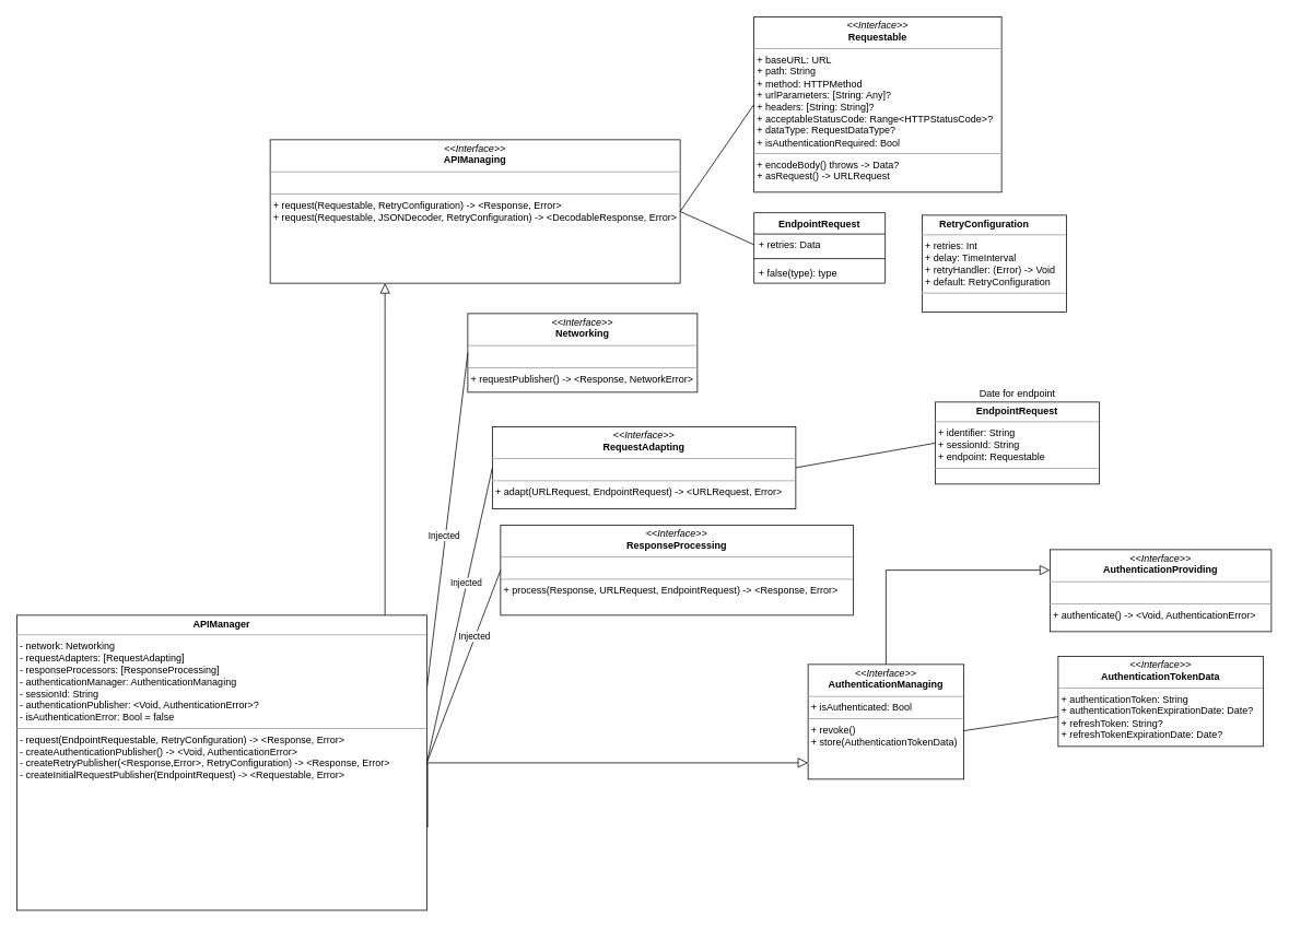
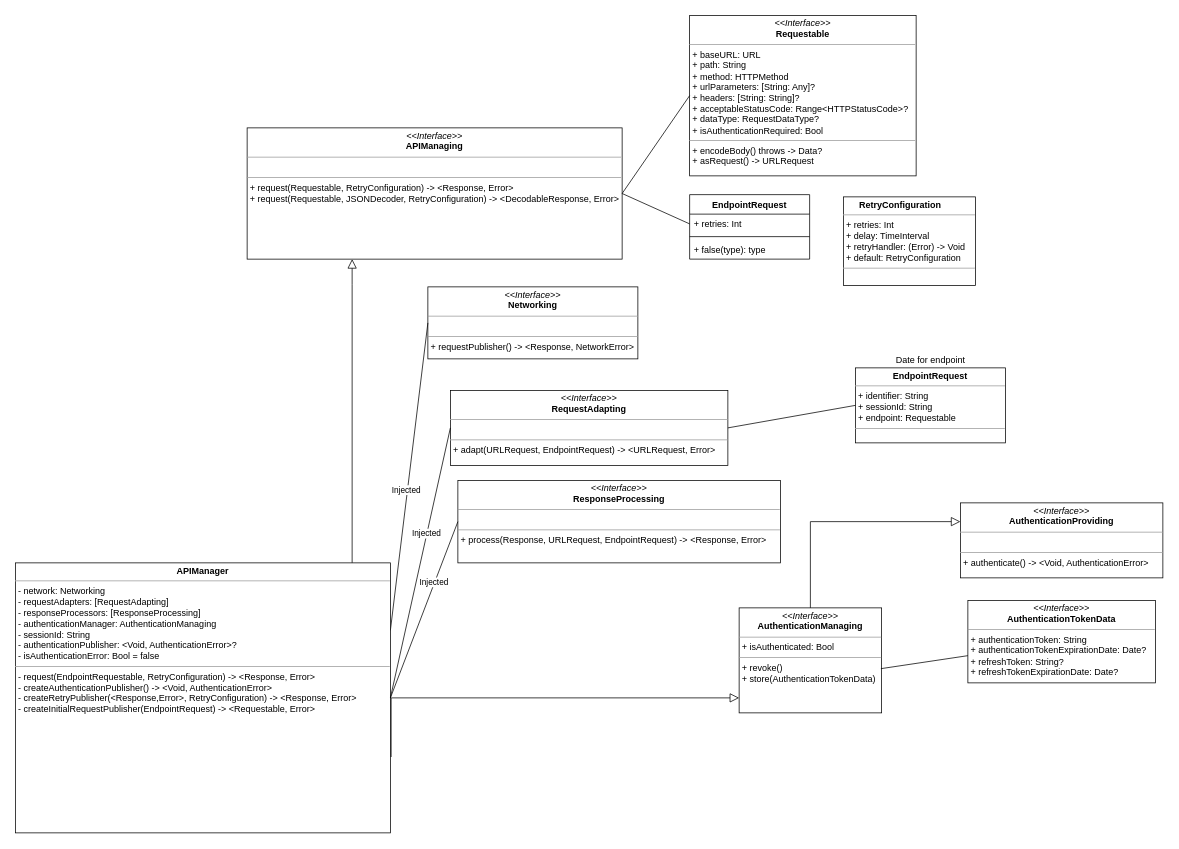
  <mxCell id="0" />
  <mxCell id="1" parent="0" />
  <mxCell id="2" value="" style="endArrow=block;endSize=10;endFill=0;shadow=0;strokeWidth=1;rounded=0;edgeStyle=elbowEdgeStyle;elbow=vertical;" edge="1" parent="1" source="21" target="7"><mxGeometry width="160" relative="1" as="geometry"><mxPoint x="629" y="471" as="sourcePoint" /><mxPoint x="519" y="369" as="targetPoint" /><Array as="points"><mxPoint x="469" y="379" /></Array></mxGeometry></mxCell>
  <mxCell id="3" value="EndpointRequest" style="swimlane;fontStyle=1;align=center;verticalAlign=top;childLayout=stackLayout;horizontal=1;startSize=26;horizontalStack=0;resizeParent=1;resizeParentMax=0;resizeLast=0;collapsible=1;marginBottom=0;" vertex="1" parent="1"><mxGeometry x="919" y="259" width="160" height="86" as="geometry" /></mxCell>
- <mxCell id="4" value="+ retries: Data&#10;" style="text;strokeColor=none;fillColor=none;align=left;verticalAlign=top;spacingLeft=4;spacingRight=4;overflow=hidden;rotatable=0;points=[[0,0.5],[1,0.5]];portConstraint=eastwest;" vertex="1" parent="3"><mxGeometry y="26" width="160" height="26" as="geometry" /></mxCell>
+ <mxCell id="4" value="+ retries: Int&#10;" style="text;strokeColor=none;fillColor=none;align=left;verticalAlign=top;spacingLeft=4;spacingRight=4;overflow=hidden;rotatable=0;points=[[0,0.5],[1,0.5]];portConstraint=eastwest;" vertex="1" parent="3"><mxGeometry y="26" width="160" height="26" as="geometry" /></mxCell>
  <mxCell id="5" value="" style="line;strokeWidth=1;fillColor=none;align=left;verticalAlign=middle;spacingTop=-1;spacingLeft=3;spacingRight=3;rotatable=0;labelPosition=right;points=[];portConstraint=eastwest;" vertex="1" parent="3"><mxGeometry y="52" width="160" height="8" as="geometry" /></mxCell>
  <mxCell id="6" value="+ false(type): type" style="text;strokeColor=none;fillColor=none;align=left;verticalAlign=top;spacingLeft=4;spacingRight=4;overflow=hidden;rotatable=0;points=[[0,0.5],[1,0.5]];portConstraint=eastwest;" vertex="1" parent="3"><mxGeometry y="60" width="160" height="26" as="geometry" /></mxCell>
  <mxCell id="7" value="&lt;p style=&quot;margin: 0px ; margin-top: 4px ; text-align: center&quot;&gt;&lt;i&gt;&amp;lt;&amp;lt;Interface&amp;gt;&amp;gt;&lt;/i&gt;&lt;br&gt;&lt;b&gt;APIManaging&lt;/b&gt;&lt;/p&gt;&lt;hr size=&quot;1&quot;&gt;&lt;p style=&quot;margin: 0px ; margin-left: 4px&quot;&gt;&lt;br&gt;&lt;/p&gt;&lt;hr size=&quot;1&quot;&gt;&lt;p style=&quot;margin: 0px ; margin-left: 4px&quot;&gt;+ request(Requestable, RetryConfiguration) -&amp;gt; &amp;lt;Response, Error&amp;gt;&lt;br&gt;&lt;/p&gt;&lt;p style=&quot;margin: 0px ; margin-left: 4px&quot;&gt;+ request(Requestable, JSONDecoder, RetryConfiguration) -&amp;gt; &amp;lt;DecodableResponse, Error&amp;gt;&lt;/p&gt;" style="verticalAlign=top;align=left;overflow=fill;fontSize=12;fontFamily=Helvetica;html=1;" vertex="1" parent="1"><mxGeometry x="329" y="170" width="500" height="175" as="geometry" /></mxCell>
  <mxCell id="8" value="&lt;p style=&quot;margin: 0px ; margin-top: 4px ; text-align: center&quot;&gt;&lt;i&gt;&amp;lt;&amp;lt;Interface&amp;gt;&amp;gt;&lt;/i&gt;&lt;br&gt;&lt;b&gt;AuthenticationManaging&lt;/b&gt;&lt;br&gt;&lt;/p&gt;&lt;hr size=&quot;1&quot;&gt;&lt;p style=&quot;margin: 0px ; margin-left: 4px&quot;&gt;+&amp;nbsp;isAuthenticated: Bool&lt;br&gt;&lt;/p&gt;&lt;hr size=&quot;1&quot;&gt;&lt;p style=&quot;margin: 0px ; margin-left: 4px&quot;&gt;+ revoke()&lt;br&gt;+ store(AuthenticationTokenData)&lt;/p&gt;" style="verticalAlign=top;align=left;overflow=fill;fontSize=12;fontFamily=Helvetica;html=1;" vertex="1" parent="1"><mxGeometry x="985" y="810" width="190" height="140" as="geometry" /></mxCell>
  <mxCell id="9" value="&lt;p style=&quot;margin: 0px ; margin-top: 4px ; text-align: center&quot;&gt;&lt;i&gt;&amp;lt;&amp;lt;Interface&amp;gt;&amp;gt;&lt;/i&gt;&lt;br&gt;&lt;b&gt;AuthenticationTokenData&lt;/b&gt;&lt;/p&gt;&lt;hr size=&quot;1&quot;&gt;&lt;p style=&quot;margin: 0px ; margin-left: 4px&quot;&gt;+&amp;nbsp;&lt;span&gt;authenticationToken: String&lt;/span&gt;&lt;/p&gt;&lt;p style=&quot;margin: 0px ; margin-left: 4px&quot;&gt;&lt;span&gt;+ authenticationTokenExpirationDate: Date?&lt;/span&gt;&lt;/p&gt;&lt;p style=&quot;margin: 0px ; margin-left: 4px&quot;&gt;+ refreshToken: String?&lt;/p&gt;&lt;p style=&quot;margin: 0px ; margin-left: 4px&quot;&gt;+ refreshTokenExpirationDate: Date?&lt;/p&gt;" style="verticalAlign=top;align=left;overflow=fill;fontSize=12;fontFamily=Helvetica;html=1;" vertex="1" parent="1"><mxGeometry x="1290" y="800" width="250" height="110" as="geometry" /></mxCell>
  <mxCell id="10" value="&lt;p style=&quot;margin: 0px ; margin-top: 4px ; text-align: center&quot;&gt;&lt;i&gt;&amp;lt;&amp;lt;Interface&amp;gt;&amp;gt;&lt;/i&gt;&lt;br&gt;&lt;b&gt;AuthenticationProviding&lt;/b&gt;&lt;/p&gt;&lt;hr size=&quot;1&quot;&gt;&lt;p style=&quot;margin: 0px ; margin-left: 4px&quot;&gt;&lt;br&gt;&lt;/p&gt;&lt;hr size=&quot;1&quot;&gt;&lt;p style=&quot;margin: 0px ; margin-left: 4px&quot;&gt;+ authenticate() -&amp;gt; &amp;lt;Void, AuthenticationError&amp;gt;&lt;br&gt;&lt;/p&gt;" style="verticalAlign=top;align=left;overflow=fill;fontSize=12;fontFamily=Helvetica;html=1;" vertex="1" parent="1"><mxGeometry x="1280" y="670" width="270" height="100" as="geometry" /></mxCell>
  <mxCell id="11" value="&lt;p style=&quot;margin: 0px ; margin-top: 4px ; text-align: center&quot;&gt;&lt;i&gt;&amp;lt;&amp;lt;Interface&amp;gt;&amp;gt;&lt;/i&gt;&lt;br&gt;&lt;b&gt;Requestable&lt;/b&gt;&lt;/p&gt;&lt;hr size=&quot;1&quot;&gt;&lt;p style=&quot;margin: 0px ; margin-left: 4px&quot;&gt;+ baseURL: URL&lt;br&gt;+ path: String&lt;/p&gt;&lt;p style=&quot;margin: 0px ; margin-left: 4px&quot;&gt;+ method: HTTPMethod&lt;br&gt;+ urlParameters: [String: Any]?&lt;/p&gt;&lt;p style=&quot;margin: 0px ; margin-left: 4px&quot;&gt;+ headers: [String: String]?&lt;/p&gt;&lt;p style=&quot;margin: 0px ; margin-left: 4px&quot;&gt;+ acceptableStatusCode: Range&amp;lt;HTTPStatusCode&amp;gt;?&lt;/p&gt;&lt;p style=&quot;margin: 0px ; margin-left: 4px&quot;&gt;+ dataType: RequestDataType?&lt;/p&gt;&lt;p style=&quot;margin: 0px ; margin-left: 4px&quot;&gt;+ isAuthenticationRequired: Bool&lt;/p&gt;&lt;hr size=&quot;1&quot;&gt;&lt;p style=&quot;margin: 0px ; margin-left: 4px&quot;&gt;+ encodeBody() throws -&amp;gt; Data?&lt;br&gt;+ asRequest() -&amp;gt; URLRequest&lt;/p&gt;" style="verticalAlign=top;align=left;overflow=fill;fontSize=12;fontFamily=Helvetica;html=1;" vertex="1" parent="1"><mxGeometry x="919" y="20" width="302" height="214" as="geometry" /></mxCell>
  <mxCell id="12" value="&lt;p style=&quot;margin: 0px ; margin-top: 4px ; text-align: center&quot;&gt;&lt;i&gt;&amp;lt;&amp;lt;Interface&amp;gt;&amp;gt;&lt;/i&gt;&lt;br&gt;&lt;b&gt;ResponseProcessing&lt;/b&gt;&lt;/p&gt;&lt;hr size=&quot;1&quot;&gt;&lt;p style=&quot;margin: 0px ; margin-left: 4px&quot;&gt;&lt;br&gt;&lt;/p&gt;&lt;hr size=&quot;1&quot;&gt;&lt;p style=&quot;margin: 0px ; margin-left: 4px&quot;&gt;+ process(Response, URLRequest, EndpointRequest&lt;span&gt;) -&amp;gt; &amp;lt;Response, Error&amp;gt;&lt;/span&gt;&lt;/p&gt;" style="verticalAlign=top;align=left;overflow=fill;fontSize=12;fontFamily=Helvetica;html=1;" vertex="1" parent="1"><mxGeometry x="610" y="640" width="430" height="110" as="geometry" /></mxCell>
  <mxCell id="13" value="&lt;p style=&quot;margin: 0px ; margin-top: 4px ; text-align: center&quot;&gt;&lt;i&gt;&amp;lt;&amp;lt;Interface&amp;gt;&amp;gt;&lt;/i&gt;&lt;br&gt;&lt;b&gt;RequestAdapting&lt;/b&gt;&lt;/p&gt;&lt;hr size=&quot;1&quot;&gt;&lt;p style=&quot;margin: 0px ; margin-left: 4px&quot;&gt;&lt;br&gt;&lt;/p&gt;&lt;hr size=&quot;1&quot;&gt;&lt;p style=&quot;margin: 0px ; margin-left: 4px&quot;&gt;+ adapt(URLRequest, EndpointRequest)&lt;span&gt;&amp;nbsp;-&amp;gt; &amp;lt;URLRequest, Error&amp;gt;&lt;/span&gt;&lt;/p&gt;" style="verticalAlign=top;align=left;overflow=fill;fontSize=12;fontFamily=Helvetica;html=1;" vertex="1" parent="1"><mxGeometry x="600" y="520" width="370" height="100" as="geometry" /></mxCell>
  <mxCell id="14" value="&lt;p style=&quot;margin: 0px ; margin-top: 4px ; text-align: center&quot;&gt;&lt;i&gt;&amp;lt;&amp;lt;Interface&amp;gt;&amp;gt;&lt;/i&gt;&lt;br&gt;&lt;b&gt;Networking&lt;/b&gt;&lt;/p&gt;&lt;hr size=&quot;1&quot;&gt;&lt;p style=&quot;margin: 0px ; margin-left: 4px&quot;&gt;&lt;br&gt;&lt;/p&gt;&lt;hr size=&quot;1&quot;&gt;&lt;p style=&quot;margin: 0px ; margin-left: 4px&quot;&gt;+ requestPublisher() -&amp;gt; &amp;lt;Response, NetworkError&amp;gt;&lt;br&gt;&lt;/p&gt;" style="verticalAlign=top;align=left;overflow=fill;fontSize=12;fontFamily=Helvetica;html=1;" vertex="1" parent="1"><mxGeometry x="570" y="382" width="280" height="96" as="geometry" /></mxCell>
  <mxCell id="15" value="" style="endArrow=none;html=1;rounded=0;exitX=1;exitY=0.5;exitDx=0;exitDy=0;entryX=0;entryY=0.5;entryDx=0;entryDy=0;" edge="1" parent="1" source="7" target="11"><mxGeometry width="50" height="50" relative="1" as="geometry"><mxPoint x="1219" y="249" as="sourcePoint" /><mxPoint x="1269" y="199" as="targetPoint" /></mxGeometry></mxCell>
  <mxCell id="16" value="" style="endArrow=none;html=1;rounded=0;entryX=0;entryY=0.5;entryDx=0;entryDy=0;exitX=1;exitY=0.5;exitDx=0;exitDy=0;" edge="1" parent="1" source="7" target="4"><mxGeometry width="50" height="50" relative="1" as="geometry"><mxPoint x="1219" y="249" as="sourcePoint" /><mxPoint x="1269" y="199" as="targetPoint" /></mxGeometry></mxCell>
  <mxCell id="17" value="" style="endArrow=block;endSize=10;endFill=0;shadow=0;strokeWidth=1;rounded=0;edgeStyle=elbowEdgeStyle;elbow=vertical;entryX=0;entryY=0.25;entryDx=0;entryDy=0;exitX=0.5;exitY=0;exitDx=0;exitDy=0;" edge="1" parent="1" source="8" target="10"><mxGeometry width="160" relative="1" as="geometry"><mxPoint x="80" y="1080" as="sourcePoint" /><mxPoint x="80" y="976" as="targetPoint" /><Array as="points"><mxPoint x="1240" y="695" /><mxPoint x="1160" y="730" /></Array></mxGeometry></mxCell>
  <mxCell id="18" value="" style="endArrow=none;html=1;rounded=0;exitX=0.995;exitY=0.579;exitDx=0;exitDy=0;exitPerimeter=0;" edge="1" parent="1" source="8" target="9"><mxGeometry width="50" height="50" relative="1" as="geometry"><mxPoint x="1220" y="933.5" as="sourcePoint" /><mxPoint x="1310" y="974" as="targetPoint" /></mxGeometry></mxCell>
  <mxCell id="19" value="" style="endArrow=none;html=1;rounded=0;entryX=0;entryY=0.5;entryDx=0;entryDy=0;exitX=1;exitY=0.25;exitDx=0;exitDy=0;" edge="1" parent="1" source="21" target="14"><mxGeometry width="50" height="50" relative="1" as="geometry"><mxPoint x="720" y="560" as="sourcePoint" /><mxPoint x="770" y="510" as="targetPoint" /></mxGeometry></mxCell>
  <mxCell id="20" value="Injected" style="edgeLabel;html=1;align=center;verticalAlign=middle;resizable=0;points=[];" vertex="1" connectable="0" parent="19"><mxGeometry x="-0.084" y="2" relative="1" as="geometry"><mxPoint as="offset" /></mxGeometry></mxCell>
  <mxCell id="21" value="&lt;p style=&quot;margin: 0px ; margin-top: 4px ; text-align: center&quot;&gt;&lt;b&gt;APIManager&lt;/b&gt;&lt;/p&gt;&lt;hr size=&quot;1&quot;&gt;&lt;p style=&quot;margin: 0px ; margin-left: 4px&quot;&gt;- network: Networking&lt;/p&gt;&lt;p style=&quot;margin: 0px ; margin-left: 4px&quot;&gt;- requestAdapters: [RequestAdapting]&lt;/p&gt;&lt;p style=&quot;margin: 0px ; margin-left: 4px&quot;&gt;- responseProcessors: [ResponseProcessing]&lt;/p&gt;&lt;p style=&quot;margin: 0px ; margin-left: 4px&quot;&gt;- authenticationManager: AuthenticationManaging&lt;/p&gt;&lt;p style=&quot;margin: 0px ; margin-left: 4px&quot;&gt;- sessionId: String&lt;/p&gt;&lt;p style=&quot;margin: 0px ; margin-left: 4px&quot;&gt;- authenticationPublisher: &amp;lt;Void, AuthenticationError&amp;gt;?&lt;/p&gt;&lt;p style=&quot;margin: 0px ; margin-left: 4px&quot;&gt;- isAuthenticationError: Bool = false&lt;/p&gt;&lt;hr size=&quot;1&quot;&gt;&lt;p style=&quot;margin: 0px ; margin-left: 4px&quot;&gt;- request(EndpointRequestable, RetryConfiguration) -&amp;gt; &amp;lt;Response, Error&amp;gt;&lt;/p&gt;&lt;p style=&quot;margin: 0px ; margin-left: 4px&quot;&gt;- createAuthenticationPublisher() -&amp;gt; &amp;lt;Void, AuthenticationError&amp;gt;&lt;/p&gt;&lt;p style=&quot;margin: 0px ; margin-left: 4px&quot;&gt;- createRetryPublisher(&amp;lt;Response,Error&amp;gt;, RetryConfiguration) -&amp;gt; &amp;lt;Response, Error&amp;gt;&lt;/p&gt;&lt;p style=&quot;margin: 0px ; margin-left: 4px&quot;&gt;- createInitialRequestPublisher(EndpointRequest) -&amp;gt; &amp;lt;Requestable, Error&amp;gt;&lt;/p&gt;" style="verticalAlign=top;align=left;overflow=fill;fontSize=12;fontFamily=Helvetica;html=1;" vertex="1" parent="1"><mxGeometry x="20" y="750" width="500" height="360" as="geometry" /></mxCell>
  <mxCell id="22" value="" style="endArrow=none;html=1;rounded=0;entryX=0;entryY=0.5;entryDx=0;entryDy=0;exitX=1;exitY=0.5;exitDx=0;exitDy=0;" edge="1" parent="1" source="21" target="13"><mxGeometry width="50" height="50" relative="1" as="geometry"><mxPoint x="530" y="805" as="sourcePoint" /><mxPoint x="580" y="440" as="targetPoint" /></mxGeometry></mxCell>
  <mxCell id="23" value="Injected" style="edgeLabel;html=1;align=center;verticalAlign=middle;resizable=0;points=[];" vertex="1" connectable="0" parent="22"><mxGeometry x="0.221" y="1" relative="1" as="geometry"><mxPoint as="offset" /></mxGeometry></mxCell>
  <mxCell id="24" value="" style="endArrow=none;html=1;rounded=0;entryX=0;entryY=0.5;entryDx=0;entryDy=0;exitX=1;exitY=0.5;exitDx=0;exitDy=0;" edge="1" parent="1" source="21" target="12"><mxGeometry width="50" height="50" relative="1" as="geometry"><mxPoint x="530" y="850" as="sourcePoint" /><mxPoint x="610" y="580" as="targetPoint" /></mxGeometry></mxCell>
  <mxCell id="25" value="Injected" style="edgeLabel;html=1;align=center;verticalAlign=middle;resizable=0;points=[];" vertex="1" connectable="0" parent="24"><mxGeometry x="0.312" y="2" relative="1" as="geometry"><mxPoint as="offset" /></mxGeometry></mxCell>
  <mxCell id="26" value="&lt;p style=&quot;margin: 0px ; margin-top: 4px ; text-align: center&quot;&gt;&lt;b&gt;EndpointRequest&lt;/b&gt;&lt;br&gt;&lt;/p&gt;&lt;hr size=&quot;1&quot;&gt;&lt;p style=&quot;margin: 0px ; margin-left: 4px&quot;&gt;+ identifier: String&lt;/p&gt;&lt;p style=&quot;margin: 0px ; margin-left: 4px&quot;&gt;+ sessionId: String&lt;/p&gt;&lt;p style=&quot;margin: 0px ; margin-left: 4px&quot;&gt;+ endpoint: Requestable&lt;/p&gt;&lt;hr size=&quot;1&quot;&gt;&lt;p style=&quot;margin: 0px ; margin-left: 4px&quot;&gt;&lt;br&gt;&lt;/p&gt;" style="verticalAlign=top;align=left;overflow=fill;fontSize=12;fontFamily=Helvetica;html=1;" vertex="1" parent="1"><mxGeometry x="1140" y="490" width="200" height="100" as="geometry" /></mxCell>
  <mxCell id="27" value="" style="endArrow=none;html=1;rounded=0;entryX=1;entryY=0.5;entryDx=0;entryDy=0;exitX=0;exitY=0.5;exitDx=0;exitDy=0;" edge="1" parent="1" source="26" target="13"><mxGeometry width="50" height="50" relative="1" as="geometry"><mxPoint x="570" y="650" as="sourcePoint" /><mxPoint x="620" y="600" as="targetPoint" /></mxGeometry></mxCell>
  <mxCell id="28" value="Date for endpoint" style="text;html=1;align=center;verticalAlign=middle;resizable=0;points=[];autosize=1;strokeColor=none;fillColor=none;" vertex="1" parent="1"><mxGeometry x="1175" y="470" width="130" height="20" as="geometry" /></mxCell>
  <mxCell id="29" value="&lt;p style=&quot;margin: 0px ; margin-top: 4px ; text-align: center&quot;&gt;&lt;b&gt;RetryConfiguration&lt;span style=&quot;white-space: pre&quot;&gt;&#09;&lt;/span&gt;&lt;/b&gt;&lt;/p&gt;&lt;hr size=&quot;1&quot;&gt;&lt;p style=&quot;margin: 0px ; margin-left: 4px&quot;&gt;+ retries: Int&lt;/p&gt;&lt;p style=&quot;margin: 0px ; margin-left: 4px&quot;&gt;+ delay: TimeInterval&lt;br&gt;+ retryHandler: (Error) -&amp;gt; Void&lt;br&gt;+ default: RetryConfiguration&lt;/p&gt;&lt;hr size=&quot;1&quot;&gt;&lt;p style=&quot;margin: 0px ; margin-left: 4px&quot;&gt;&lt;br&gt;&lt;/p&gt;" style="verticalAlign=top;align=left;overflow=fill;fontSize=12;fontFamily=Helvetica;html=1;" vertex="1" parent="1"><mxGeometry x="1124" y="262" width="176" height="118" as="geometry" /></mxCell>
  <mxCell id="30" value="" style="endArrow=block;endSize=10;endFill=0;shadow=0;strokeWidth=1;rounded=0;edgeStyle=elbowEdgeStyle;elbow=vertical;exitX=1.002;exitY=0.719;exitDx=0;exitDy=0;exitPerimeter=0;" edge="1" parent="1" source="21" target="8"><mxGeometry width="160" relative="1" as="geometry"><mxPoint x="770" y="1175" as="sourcePoint" /><mxPoint x="770" y="770" as="targetPoint" /><Array as="points"><mxPoint x="740" y="930" /><mxPoint x="770" y="860" /></Array></mxGeometry></mxCell>
